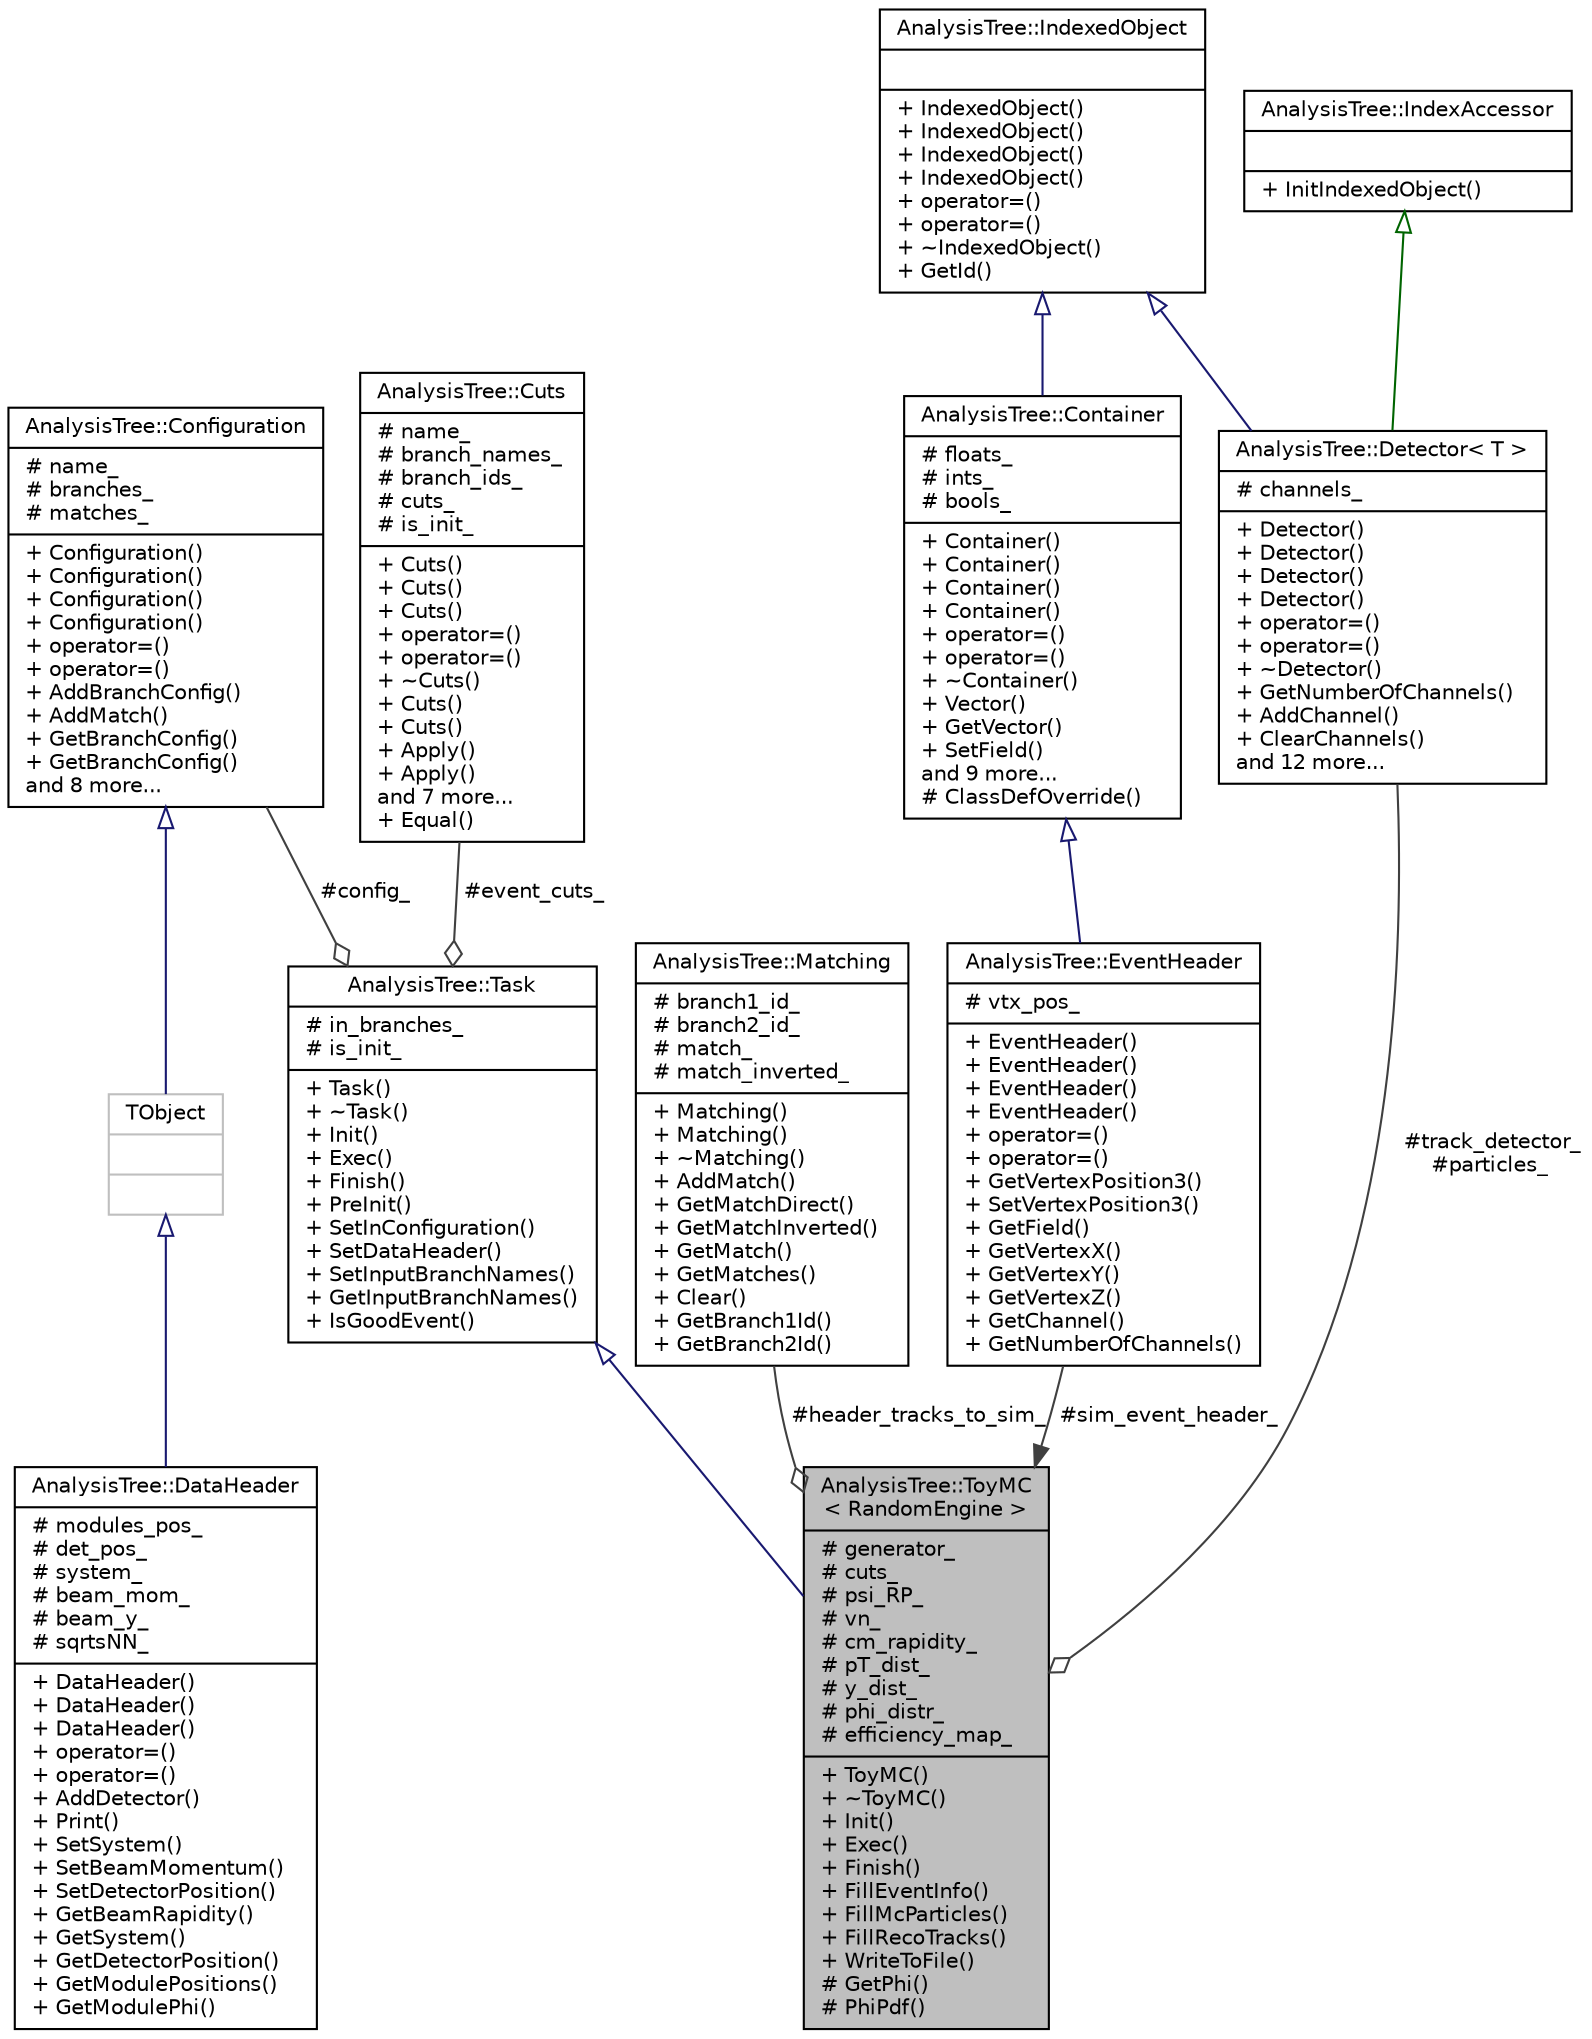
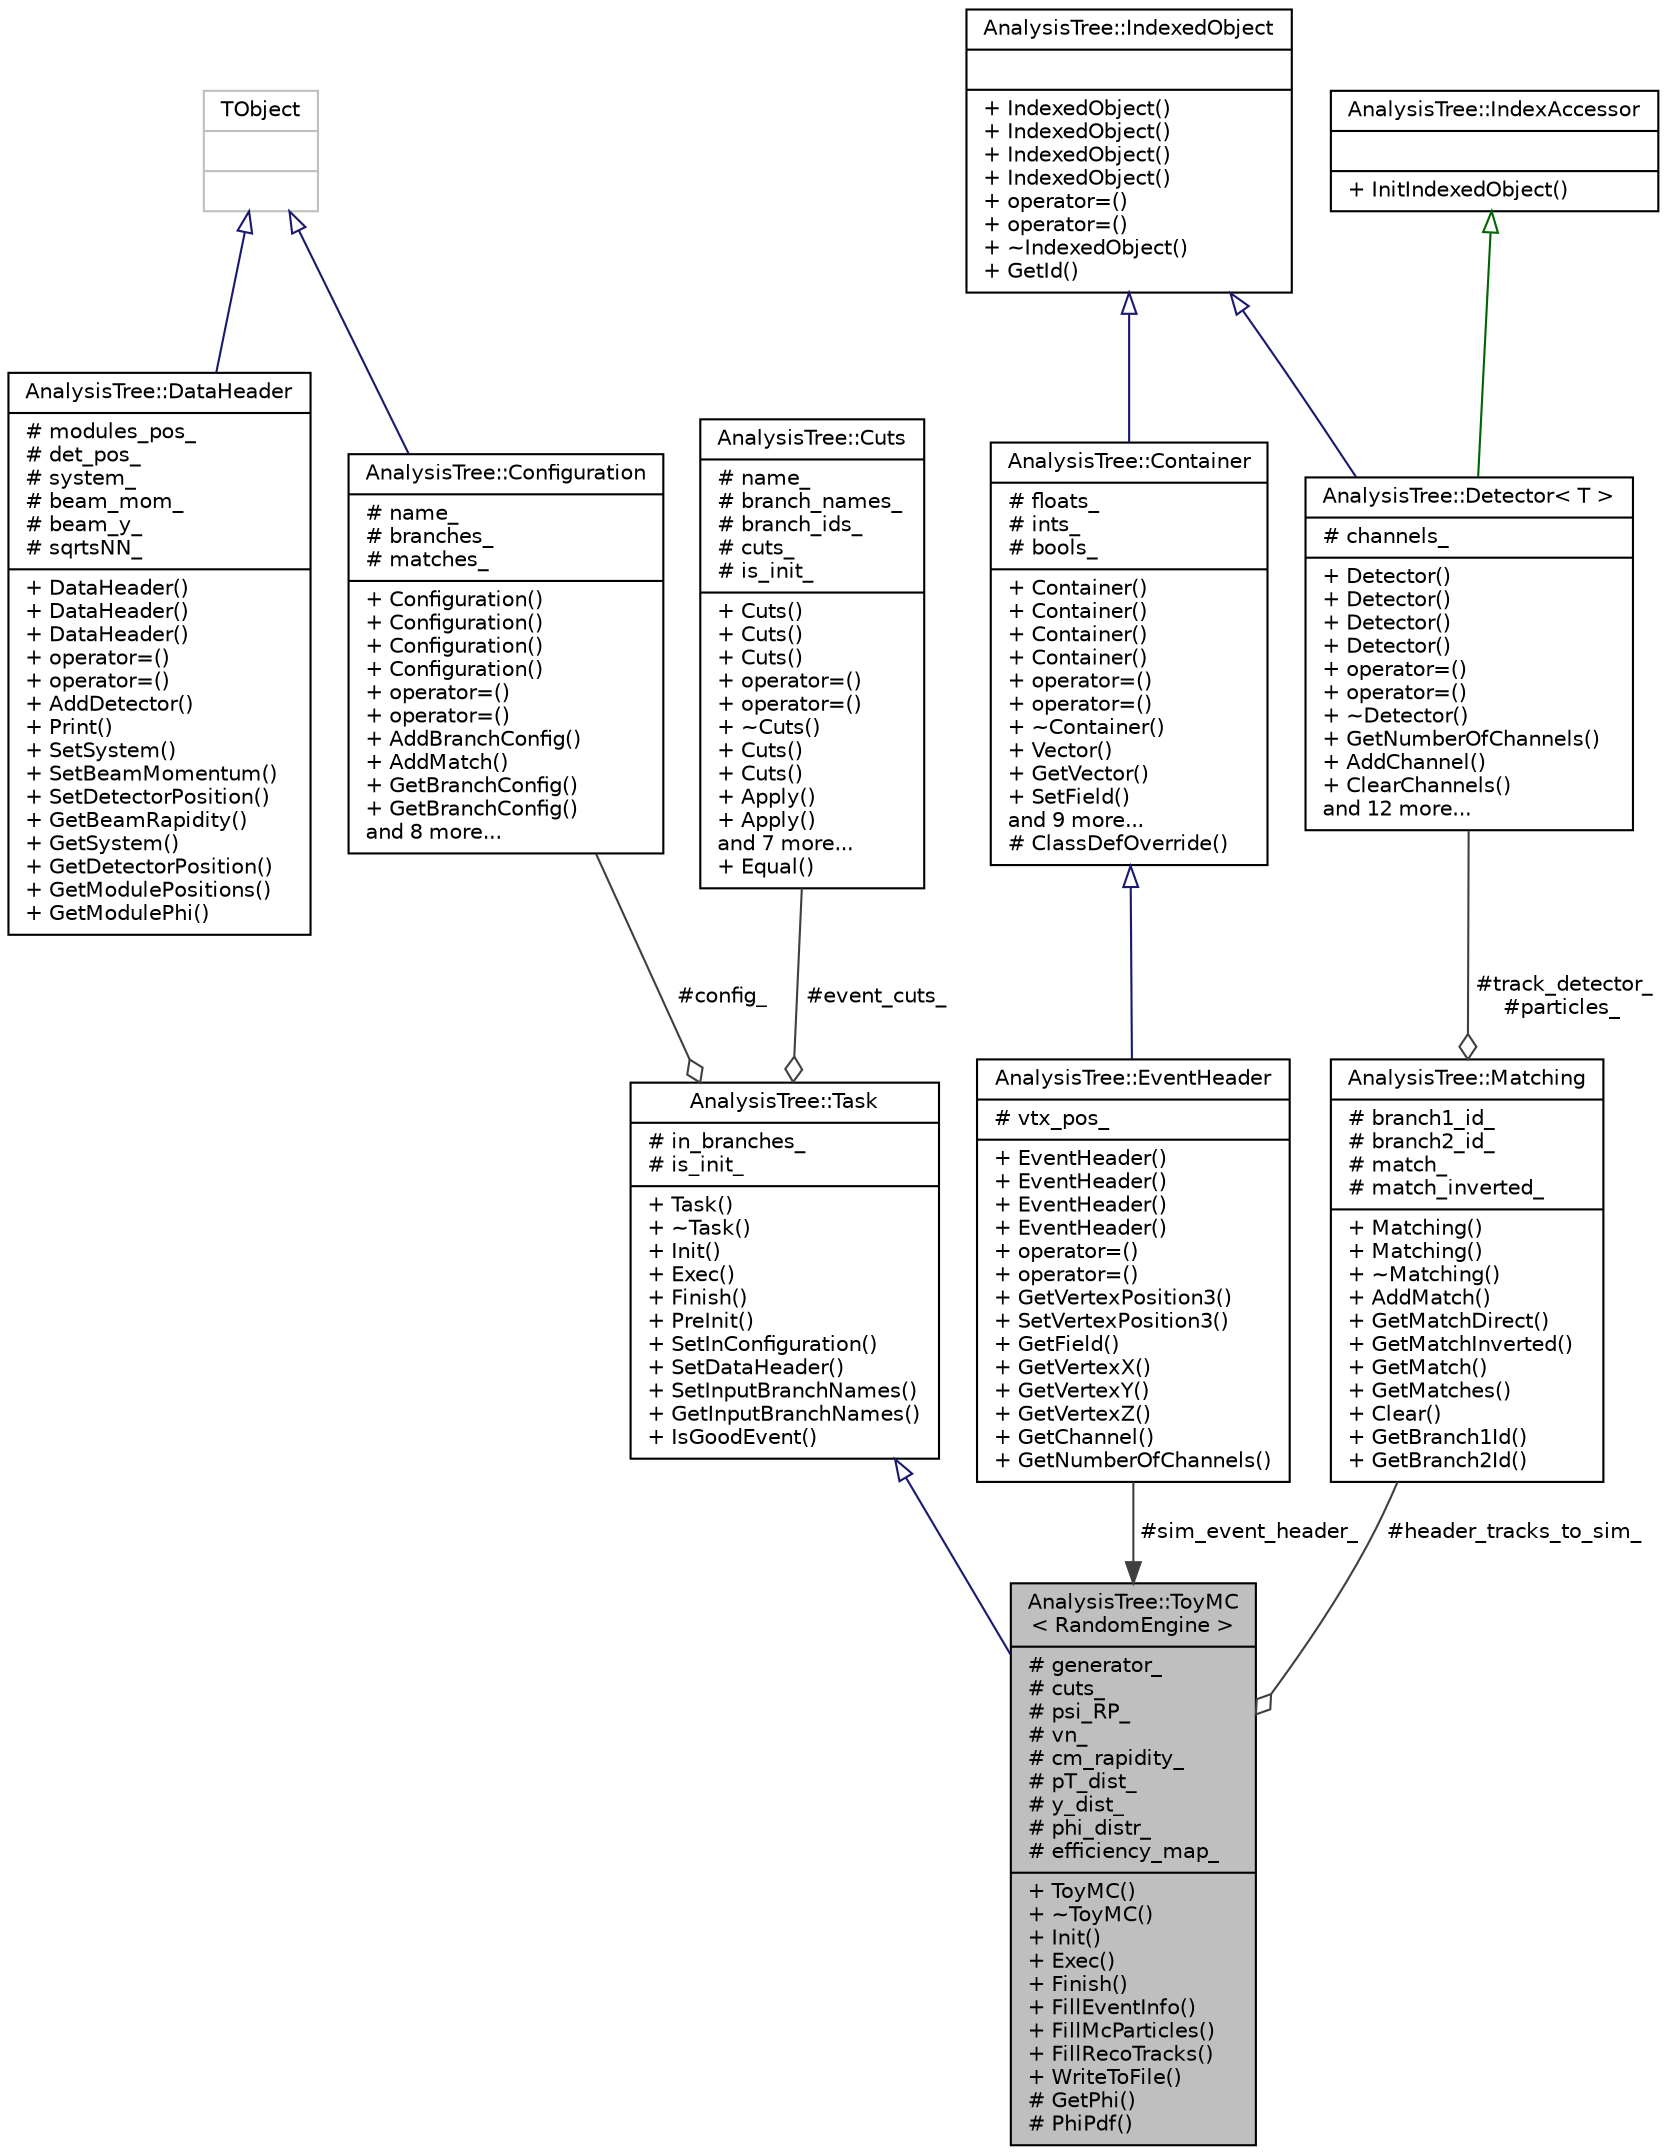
  digraph {
    node [color=black fillcolor=white fontname=Helvetica fontsize=10 shape=record style=filled]
    edge [arrowtail=onormal color=midnightblue dir=back fontname=Helvetica fontsize=10 labelfontname=Helvetica labelfontsize=10 style=solid]
    n1 [fillcolor=grey75 fontcolor=black height=0.2 label="{AnalysisTree::ToyMC\l\< RandomEngine \>\n|# generator_\l# cuts_\l# psi_RP_\l# vn_\l# cm_rapidity_\l# pT_dist_\l# y_dist_\l# phi_distr_\l# efficiency_map_\l|+ ToyMC()\l+ ~ToyMC()\l+ Init()\l+ Exec()\l+ Finish()\l+ FillEventInfo()\l+ FillMcParticles()\l+ FillRecoTracks()\l+ WriteToFile()\l# GetPhi()\l# PhiPdf()\l}" width=0.4]
    n2 [height=0.2 label="{AnalysisTree::Task\n|# in_branches_\l# is_init_\l|+ Task()\l+ ~Task()\l+ Init()\l+ Exec()\l+ Finish()\l+ PreInit()\l+ SetInConfiguration()\l+ SetDataHeader()\l+ SetInputBranchNames()\l+ GetInputBranchNames()\l+ IsGoodEvent()\l}" width=0.4]
    n3 [height=0.2 label="{AnalysisTree::Configuration\n|# name_\l# branches_\l# matches_\l|+ Configuration()\l+ Configuration()\l+ Configuration()\l+ Configuration()\l+ operator=()\l+ operator=()\l+ AddBranchConfig()\l+ AddMatch()\l+ GetBranchConfig()\l+ GetBranchConfig()\land 8 more...\l}" width=0.4]
    n4 [color=grey75 height=0.2 label="{TObject\n||}" width=0.4]
    n5 [height=0.2 label="{AnalysisTree::DataHeader\n|# modules_pos_\l# det_pos_\l# system_\l# beam_mom_\l# beam_y_\l# sqrtsNN_\l|+ DataHeader()\l+ DataHeader()\l+ DataHeader()\l+ operator=()\l+ operator=()\l+ AddDetector()\l+ Print()\l+ SetSystem()\l+ SetBeamMomentum()\l+ SetDetectorPosition()\l+ GetBeamRapidity()\l+ GetSystem()\l+ GetDetectorPosition()\l+ GetModulePositions()\l+ GetModulePhi()\l}" width=0.4]
    n6 [height=0.2 label="{AnalysisTree::Cuts\n|# name_\l# branch_names_\l# branch_ids_\l# cuts_\l# is_init_\l|+ Cuts()\l+ Cuts()\l+ Cuts()\l+ operator=()\l+ operator=()\l+ ~Cuts()\l+ Cuts()\l+ Cuts()\l+ Apply()\l+ Apply()\land 7 more...\l+ Equal()\l}" width=0.4]
    n7 [height=0.2 label="{AnalysisTree::Matching\n|# branch1_id_\l# branch2_id_\l# match_\l# match_inverted_\l|+ Matching()\l+ Matching()\l+ ~Matching()\l+ AddMatch()\l+ GetMatchDirect()\l+ GetMatchInverted()\l+ GetMatch()\l+ GetMatches()\l+ Clear()\l+ GetBranch1Id()\l+ GetBranch2Id()\l}" width=0.4]
    n8 [height=0.2 label="{AnalysisTree::Detector\< T \>\n|# channels_\l|+ Detector()\l+ Detector()\l+ Detector()\l+ Detector()\l+ operator=()\l+ operator=()\l+ ~Detector()\l+ GetNumberOfChannels()\l+ AddChannel()\l+ ClearChannels()\land 12 more...\l}" width=0.4]
    n9 [height=0.2 label="{AnalysisTree::IndexedObject\n||+ IndexedObject()\l+ IndexedObject()\l+ IndexedObject()\l+ IndexedObject()\l+ operator=()\l+ operator=()\l+ ~IndexedObject()\l+ GetId()\l}" width=0.4]
    n10 [height=0.2 label="{AnalysisTree::Container\n|# floats_\l# ints_\l# bools_\l|+ Container()\l+ Container()\l+ Container()\l+ Container()\l+ operator=()\l+ operator=()\l+ ~Container()\l+ Vector()\l+ GetVector()\l+ SetField()\land 9 more...\l# ClassDefOverride()\l}" width=0.4]
    n11 [height=0.2 label="{AnalysisTree::EventHeader\n|# vtx_pos_\l|+ EventHeader()\l+ EventHeader()\l+ EventHeader()\l+ EventHeader()\l+ operator=()\l+ operator=()\l+ GetVertexPosition3()\l+ SetVertexPosition3()\l+ GetField()\l+ GetVertexX()\l+ GetVertexY()\l+ GetVertexZ()\l+ GetChannel()\l+ GetNumberOfChannels()\l}" width=0.4]
    n12 [height=0.2 label="{AnalysisTree::IndexAccessor\n||+ InitIndexedObject()\l}" width=0.4]
    n2 -> n1
    n3 -> n2 [arrowhead=odiamond color=grey25 label=" #config_" arrowtail="" dir=""]
-   n3 -> n4
+   n4 -> n3
    n4 -> n5
    n6 -> n2 [arrowhead=odiamond color=grey25 label=" #event_cuts_" arrowtail="" dir=""]
    n7 -> n1 [arrowhead=odiamond color=grey25 label=" #header_tracks_to_sim_" arrowtail="" dir=""]
-   n8 -> n1 [arrowhead=odiamond color=grey25 label=" #track_detector_\n#particles_" arrowtail="" dir=""]
+   n8 -> n7 [arrowhead=odiamond color=grey25 label=" #track_detector_\n#particles_" arrowtail="" dir=""]
    n9 -> n8
    n9 -> n10
    n10 -> n11
    n11 -> n1 [arrowhead=normal color=grey25 label=" #sim_event_header_" arrowtail="" dir=""]
    n12 -> n8 [color=darkgreen]
  }
